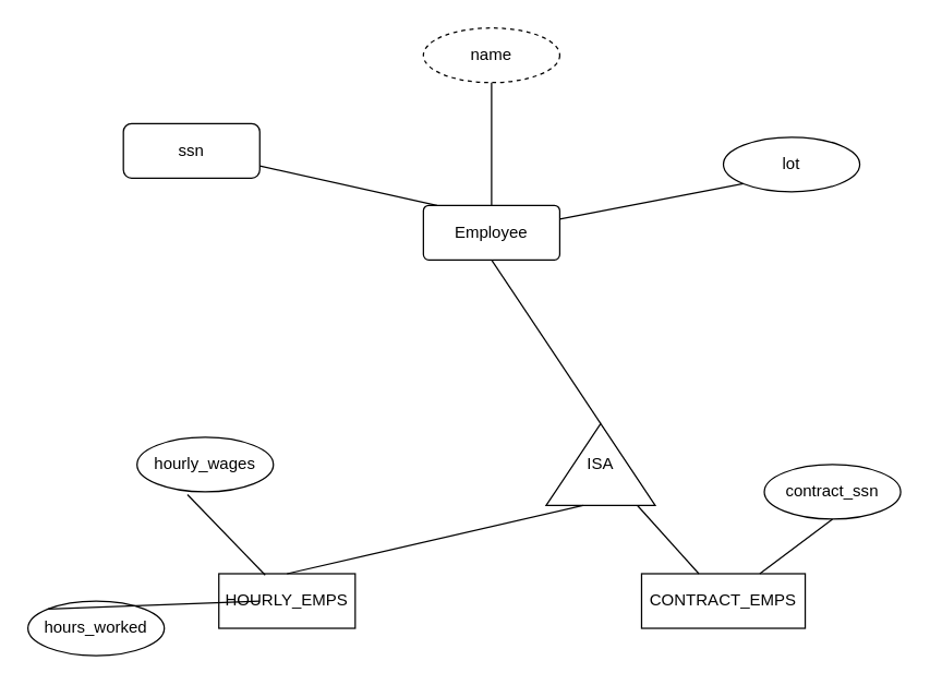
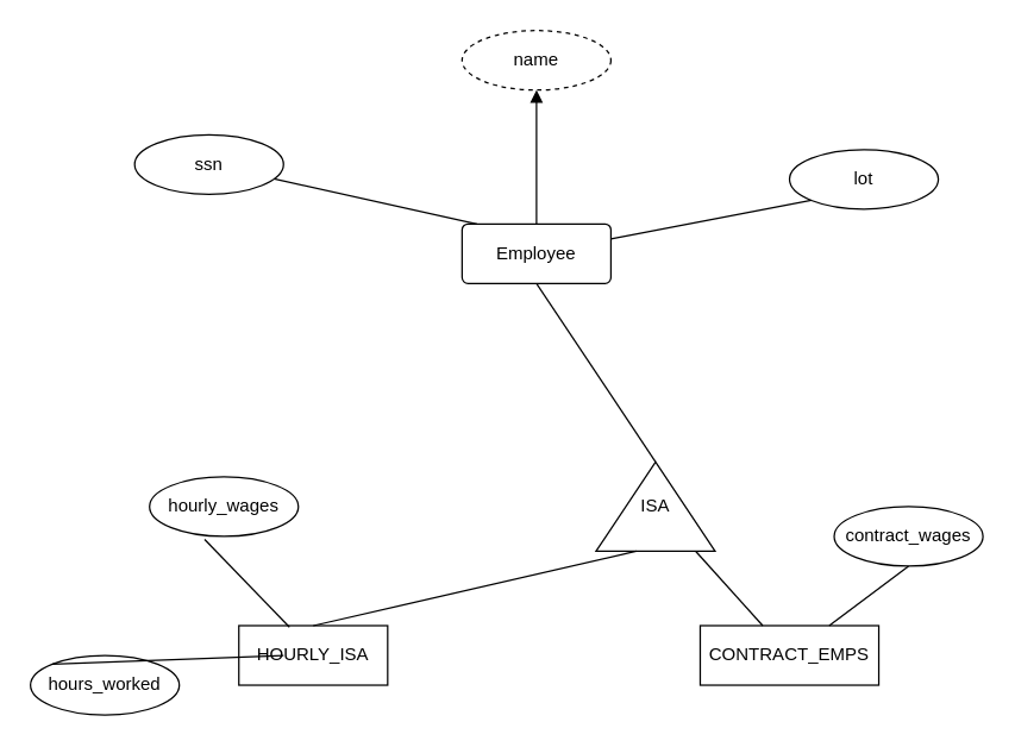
  <mxCell id="0" />
  <mxCell id="1" parent="0" />
  <mxCell id="2" value="Employee" style="rounded=1;arcSize=10;whiteSpace=wrap;html=1;align=center;" parent="1" vertex="1"><mxGeometry x="310" y="150" width="100" height="40" as="geometry" /></mxCell>
  <mxCell id="3" value="lot" style="ellipse;whiteSpace=wrap;html=1;align=center;" parent="1" vertex="1"><mxGeometry x="530" y="100" width="100" height="40" as="geometry" /></mxCell>
- <mxCell id="4" value="ssn" style="whiteSpace=wrap;html=1;align=center;rounded=1;" parent="1" vertex="1"><mxGeometry x="90" y="90" width="100" height="40" as="geometry" /></mxCell>
+ <mxCell id="4" value="ssn" style="ellipse;whiteSpace=wrap;html=1;align=center;" parent="1" vertex="1"><mxGeometry x="90" y="90" width="100" height="40" as="geometry" /></mxCell>
  <mxCell id="5" value="name" style="ellipse;whiteSpace=wrap;html=1;align=center;dashed=1;" parent="1" vertex="1"><mxGeometry x="310" y="20" width="100" height="40" as="geometry" /></mxCell>
  <mxCell id="6" value="" style="endArrow=none;html=1;rounded=0;" edge="1" parent="1" source="4"><mxGeometry relative="1" as="geometry"><mxPoint x="160" y="150" as="sourcePoint" /><mxPoint x="320" y="150" as="targetPoint" /></mxGeometry></mxCell>
  <mxCell id="7" value="" style="endArrow=none;html=1;rounded=0;entryX=0;entryY=1;entryDx=0;entryDy=0;" edge="1" parent="1" target="3"><mxGeometry relative="1" as="geometry"><mxPoint x="410" y="160" as="sourcePoint" /><mxPoint x="570" y="160" as="targetPoint" /></mxGeometry></mxCell>
- <mxCell id="8" value="" style="endArrow=none;html=1;rounded=0;entryX=0.5;entryY=1;entryDx=0;entryDy=0;" edge="1" parent="1" source="2" target="5"><mxGeometry relative="1" as="geometry"><mxPoint x="350" y="140" as="sourcePoint" /><mxPoint x="460" y="130" as="targetPoint" /></mxGeometry></mxCell>
+ <mxCell id="8" value="" style="endArrow=block;html=1;rounded=0;entryX=0.5;entryY=1;entryDx=0;entryDy=0;" edge="1" parent="1" source="2" target="5"><mxGeometry relative="1" as="geometry"><mxPoint x="350" y="140" as="sourcePoint" /><mxPoint x="460" y="130" as="targetPoint" /></mxGeometry></mxCell>
  <mxCell id="9" value="ISA" style="triangle;whiteSpace=wrap;html=1;direction=north;" vertex="1" parent="1"><mxGeometry x="400" y="310" width="80" height="60" as="geometry" /></mxCell>
  <mxCell id="10" value="" style="endArrow=none;html=1;rounded=0;exitX=1;exitY=0.5;exitDx=0;exitDy=0;entryX=0.5;entryY=1;entryDx=0;entryDy=0;" edge="1" parent="1" source="9" target="2"><mxGeometry relative="1" as="geometry"><mxPoint x="280" y="230" as="sourcePoint" /><mxPoint x="380" y="220" as="targetPoint" /></mxGeometry></mxCell>
- <mxCell id="11" value="HOURLY_EMPS" style="whiteSpace=wrap;html=1;align=center;" vertex="1" parent="1"><mxGeometry x="160" y="420" width="100" height="40" as="geometry" /></mxCell>
+ <mxCell id="11" value="HOURLY_ISA" style="whiteSpace=wrap;html=1;align=center;" vertex="1" parent="1"><mxGeometry x="160" y="420" width="100" height="40" as="geometry" /></mxCell>
  <mxCell id="12" value="CONTRACT_EMPS" style="whiteSpace=wrap;html=1;align=center;" vertex="1" parent="1"><mxGeometry x="470" y="420" width="120" height="40" as="geometry" /></mxCell>
- <mxCell id="13" value="contract_ssn" style="ellipse;whiteSpace=wrap;html=1;align=center;" vertex="1" parent="1"><mxGeometry x="560" y="340" width="100" height="40" as="geometry" /></mxCell>
+ <mxCell id="13" value="contract_wages" style="ellipse;whiteSpace=wrap;html=1;align=center;" vertex="1" parent="1"><mxGeometry x="560" y="340" width="100" height="40" as="geometry" /></mxCell>
  <mxCell id="14" value="hours_worked" style="ellipse;whiteSpace=wrap;html=1;align=center;" vertex="1" parent="1"><mxGeometry x="20" y="440" width="100" height="40" as="geometry" /></mxCell>
  <mxCell id="15" value="hourly_wages" style="ellipse;whiteSpace=wrap;html=1;align=center;" vertex="1" parent="1"><mxGeometry x="100" y="320" width="100" height="40" as="geometry" /></mxCell>
  <mxCell id="16" value="" style="endArrow=none;html=1;rounded=0;exitX=0;exitY=0;exitDx=0;exitDy=0;" edge="1" parent="1" source="14"><mxGeometry relative="1" as="geometry"><mxPoint x="30" y="440" as="sourcePoint" /><mxPoint x="190" y="440" as="targetPoint" /></mxGeometry></mxCell>
  <mxCell id="17" value="" style="endArrow=none;html=1;rounded=0;exitX=0.37;exitY=1.05;exitDx=0;exitDy=0;exitPerimeter=0;entryX=0.34;entryY=0.025;entryDx=0;entryDy=0;entryPerimeter=0;" edge="1" parent="1" source="15" target="11"><mxGeometry relative="1" as="geometry"><mxPoint x="60" y="390" as="sourcePoint" /><mxPoint x="220" y="390" as="targetPoint" /></mxGeometry></mxCell>
  <mxCell id="18" value="" style="endArrow=none;html=1;rounded=0;entryX=0.5;entryY=1;entryDx=0;entryDy=0;" edge="1" parent="1" source="12" target="13"><mxGeometry relative="1" as="geometry"><mxPoint x="450" y="400" as="sourcePoint" /><mxPoint x="610" y="400" as="targetPoint" /></mxGeometry></mxCell>
  <mxCell id="19" value="" style="endArrow=none;html=1;rounded=0;" edge="1" parent="1" source="9" target="12"><mxGeometry relative="1" as="geometry"><mxPoint x="350" y="400" as="sourcePoint" /><mxPoint x="510" y="400" as="targetPoint" /></mxGeometry></mxCell>
  <mxCell id="20" value="" style="endArrow=none;html=1;rounded=0;entryX=0;entryY=0.338;entryDx=0;entryDy=0;entryPerimeter=0;exitX=0.5;exitY=0;exitDx=0;exitDy=0;" edge="1" parent="1" source="11" target="9"><mxGeometry relative="1" as="geometry"><mxPoint x="200" y="419" as="sourcePoint" /><mxPoint x="360" y="419" as="targetPoint" /></mxGeometry></mxCell>
